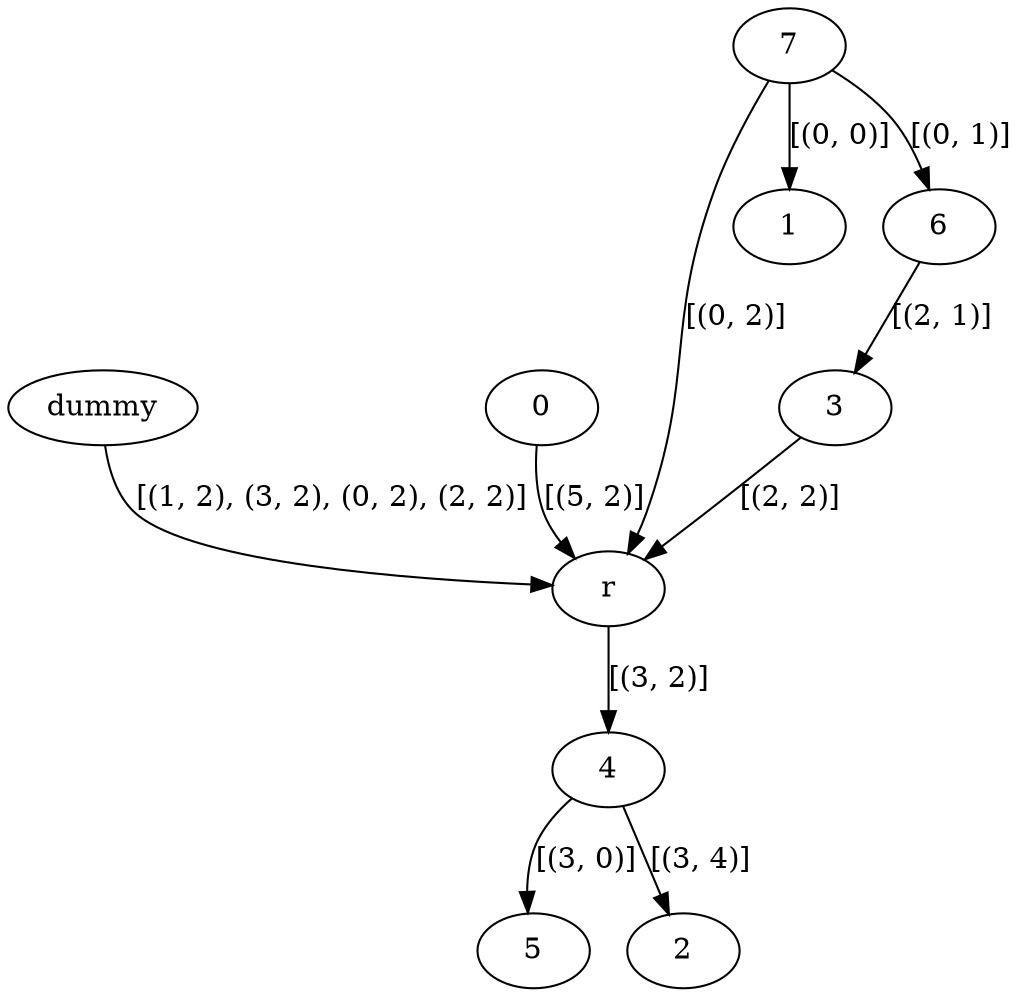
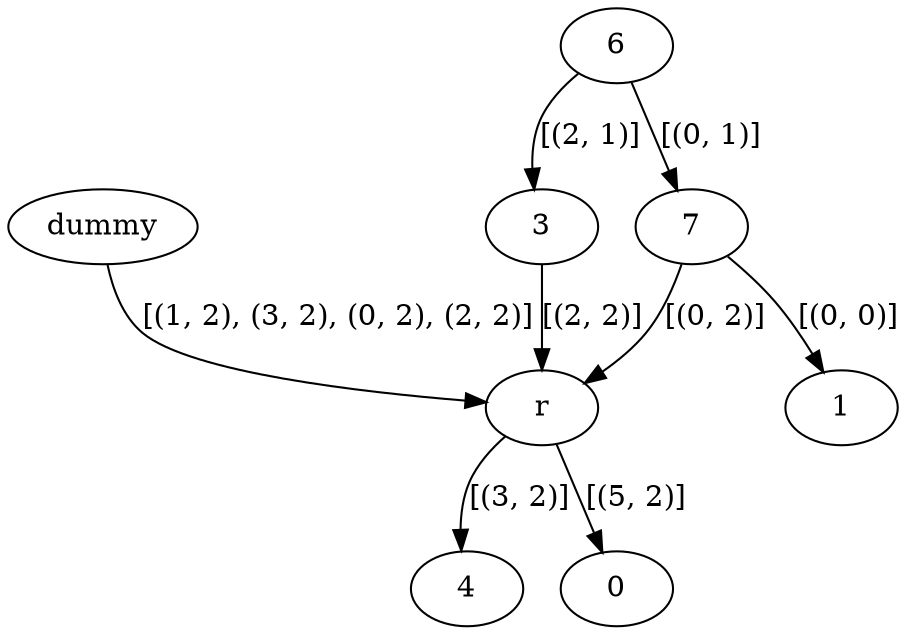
  digraph {
    n1 [label=dummy]
    n2 [label=r]
    n3 [label=4]
    0
-   5
-   n6 [label=2]
    3
    n8 [label=1]
    n9 [label=7]
    n10 [label=6]
    n1 -> n2 [label="[(1, 2), (3, 2), (0, 2), (2, 2)]"]
    n2 -> n3 [label="[(3, 2)]"]
-   0 -> n2 [label="[(5, 2)]"]
-   n3 -> 5 [label="[(3, 0)]"]
-   n3 -> n6 [label="[(3, 4)]"]
+   n2 -> 0 [label="[(5, 2)]"]
    3 -> n2 [label="[(2, 2)]"]
    n9 -> n2 [label="[(0, 2)]"]
    n9 -> n8 [label="[(0, 0)]"]
-   n9 -> n10 [label="[(0, 1)]"]
+   n10 -> n9 [label="[(0, 1)]"]
    n10 -> 3 [label="[(2, 1)]"]
  }
